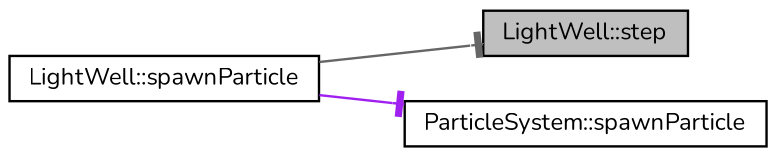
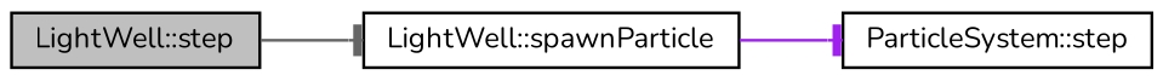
  digraph {
    fontname=Nunito
    rankdir=LR
    node [color=black fillcolor=white fontname=Nunito fontsize=10 shape=record style=filled]
    edge [arrowhead=tee fontname=Nunito fontsize=10 labelfontname=Helvetica labelfontsize=10 style=solid]
    n1 [fillcolor=grey75 fontcolor=black height=0.2 label="LightWell::step" width=0.4]
    n2 [height=0.2 label="LightWell::spawnParticle" width=0.4]
-   n3 [height=0.2 label="ParticleSystem::spawnParticle" width=0.4]
-   n2 -> n1 [color=gray40]
+   n3 [height=0.2 label="ParticleSystem::step" width=0.4]
+   n1 -> n2 [color=gray40]
    n2 -> n3 [color=purple]
  }
